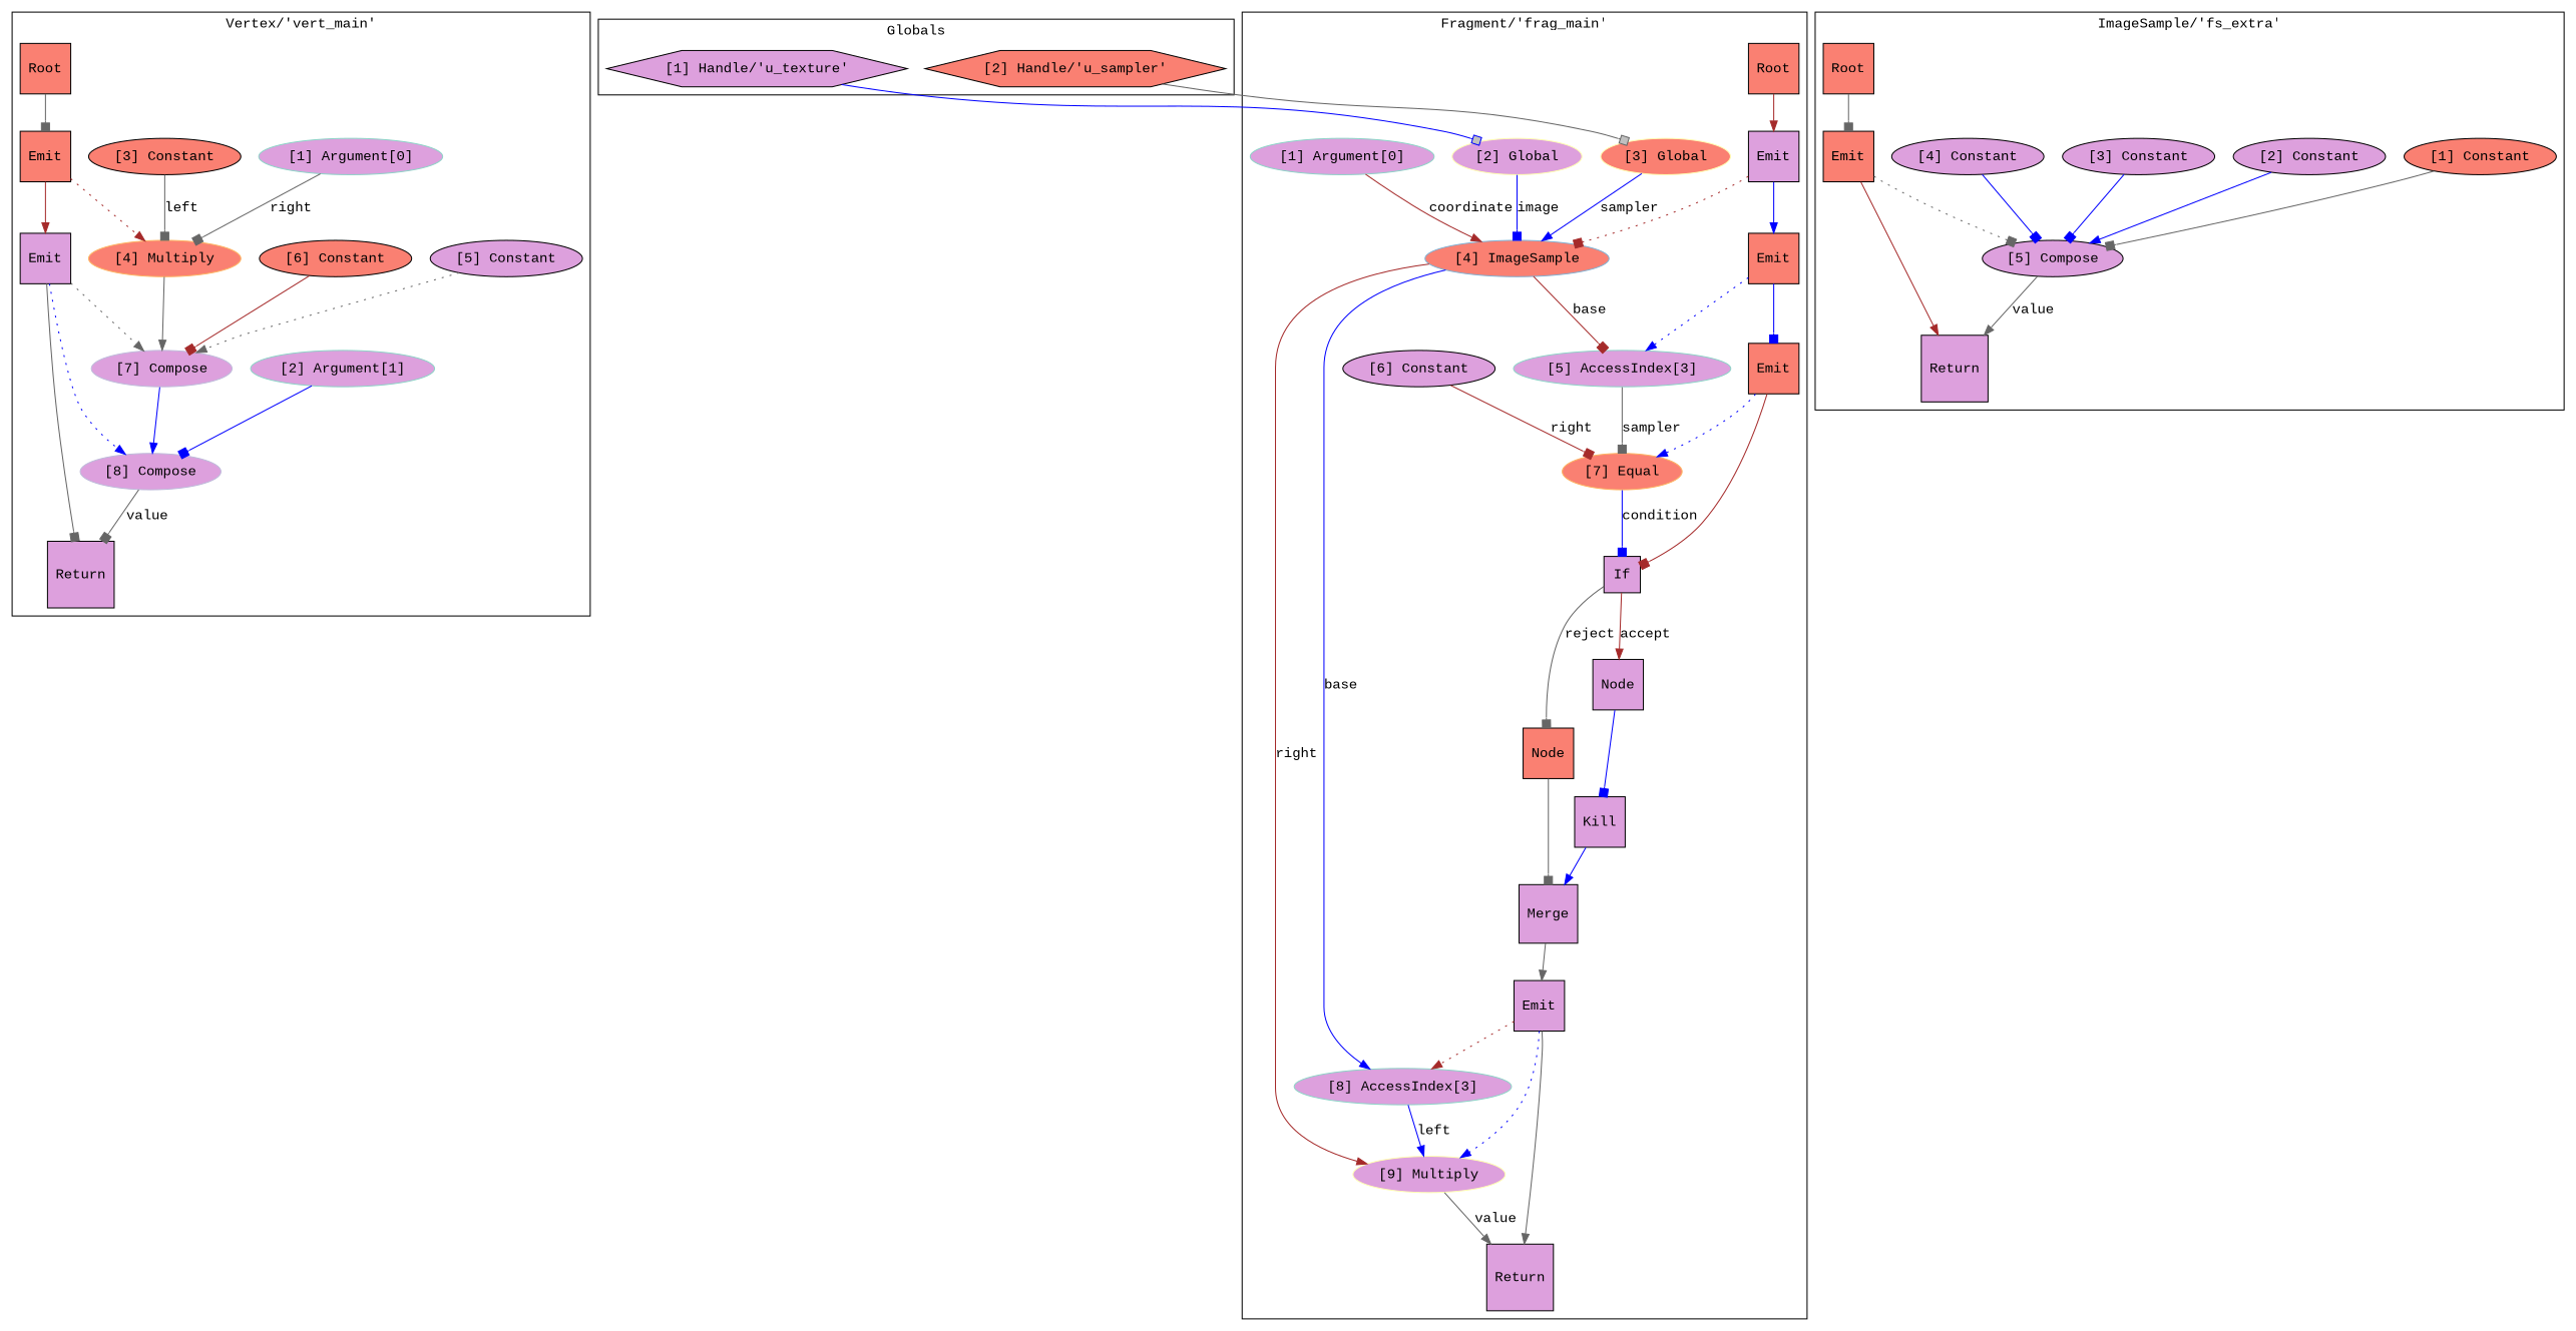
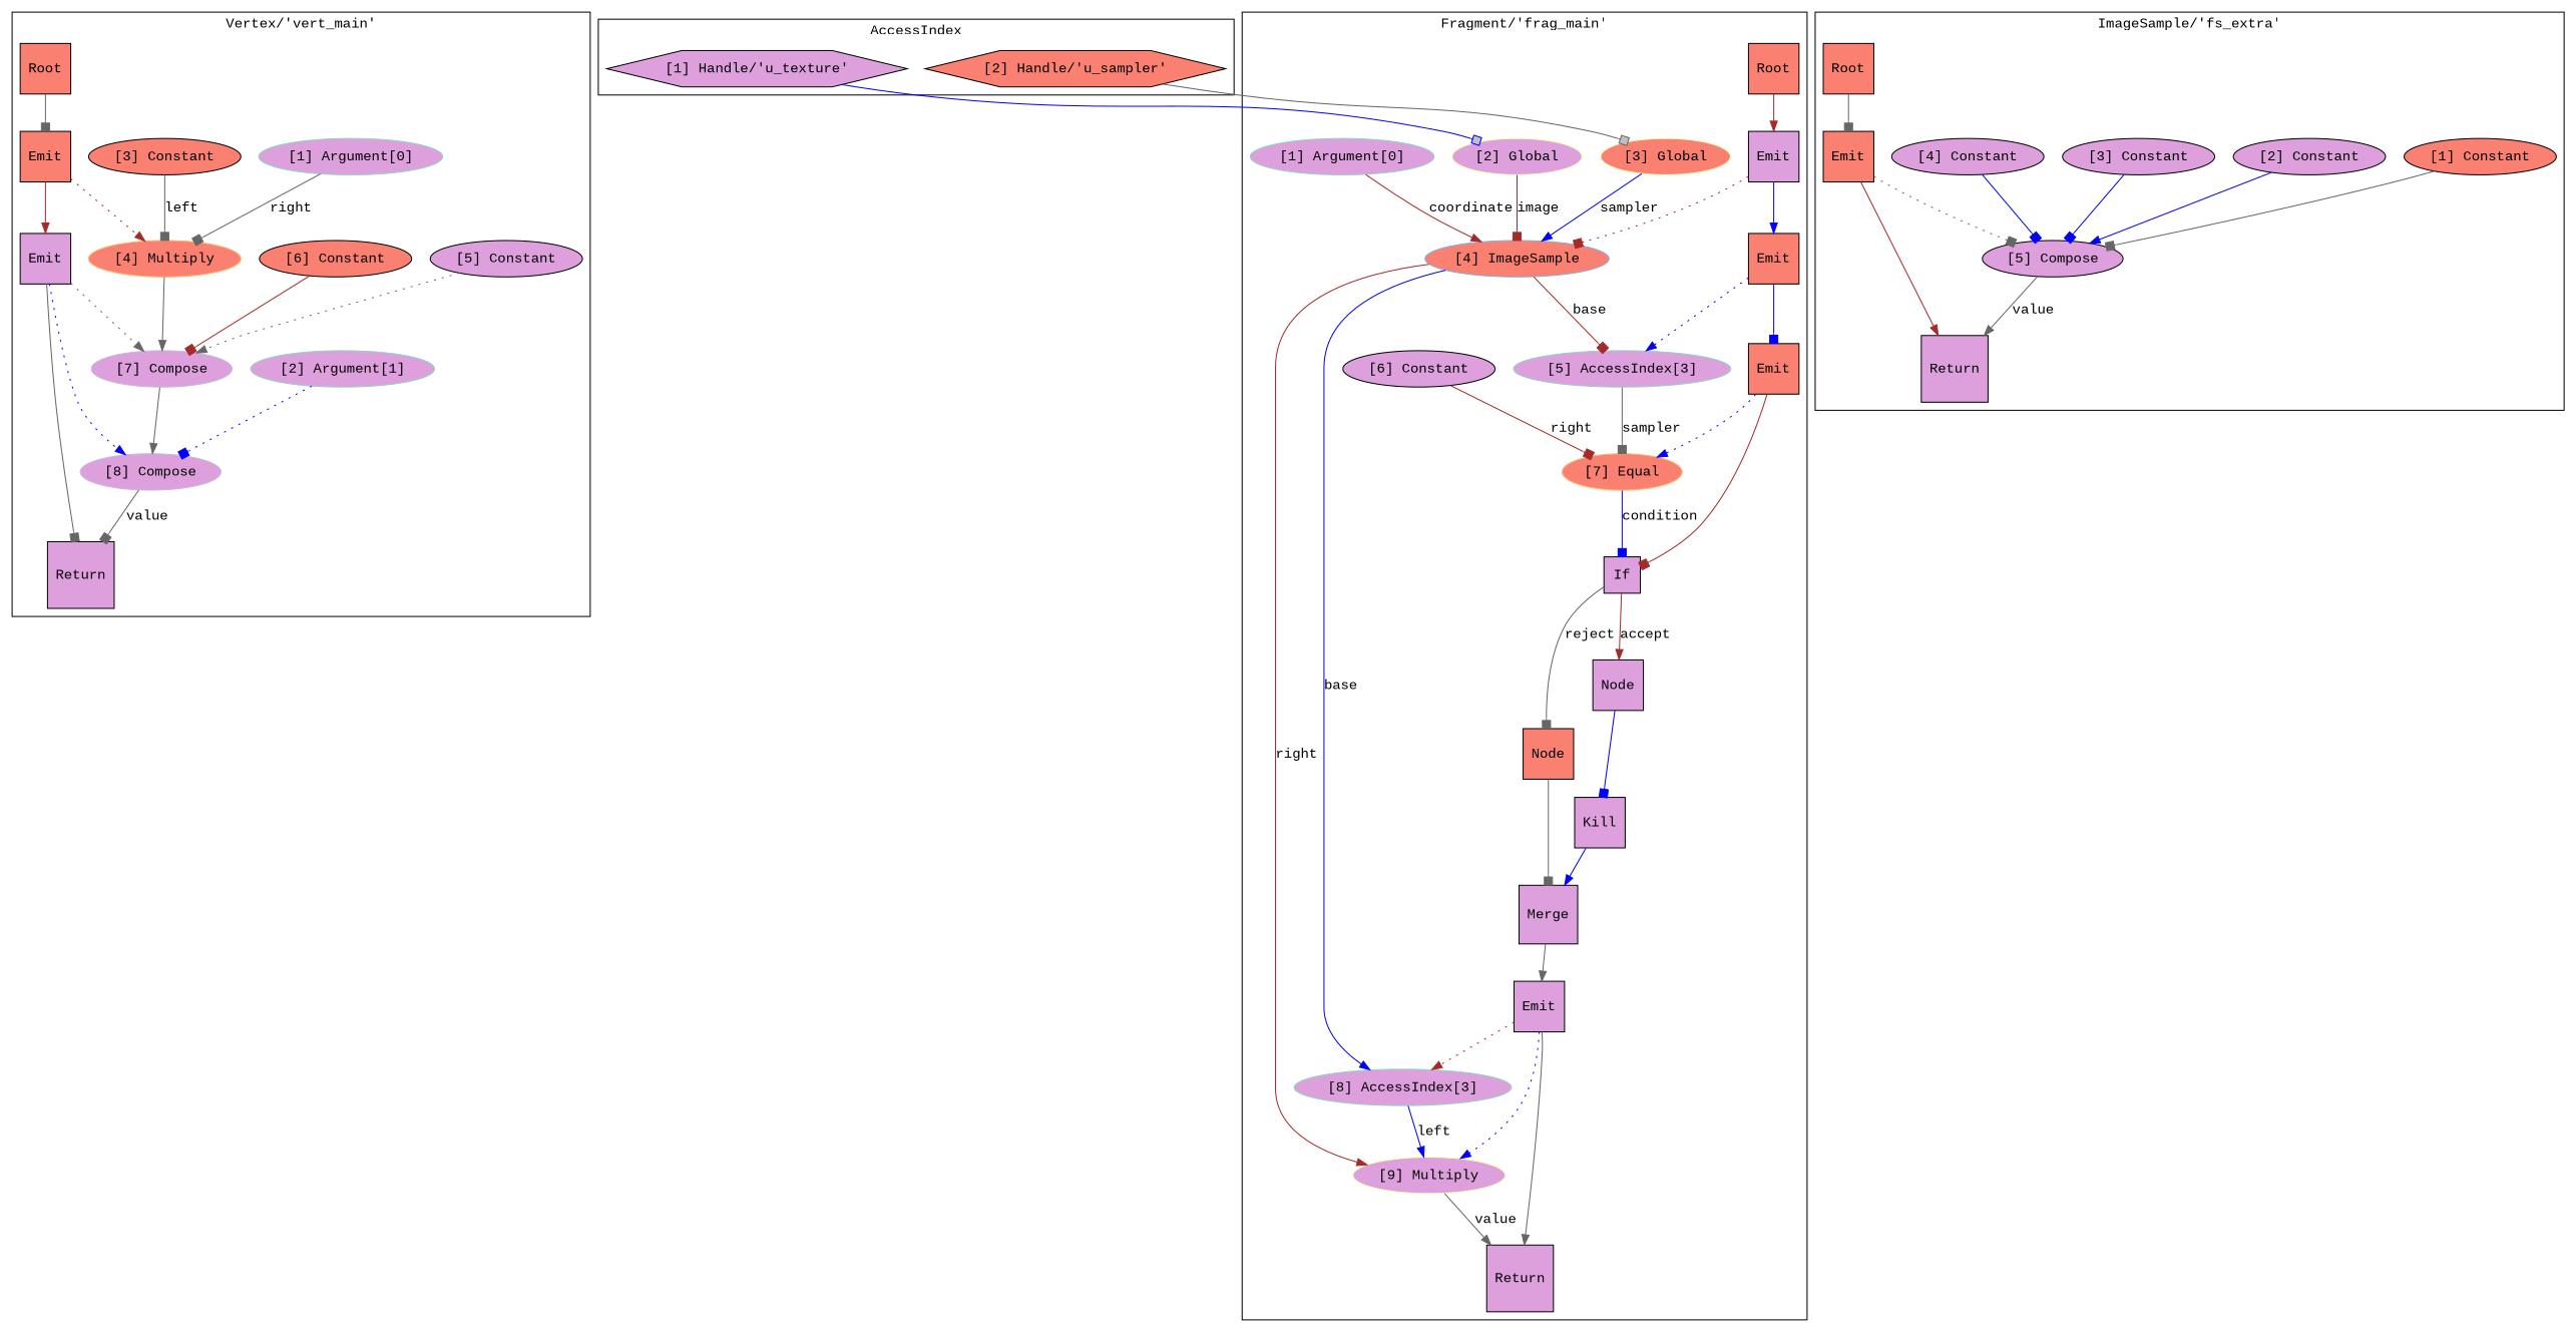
  digraph {
    fontname="Liberation Mono"
    node [fillcolor=plum fontname="Liberation Mono" style=filled]
    edge [arrowhead=normal color=gray40 fontname="Liberation Mono"]
    n1 [color="#8dd3c7" label="[1] Argument[0]"]
    n2 [color="#fdb462" fillcolor=salmon label="[4] Multiply"]
    n3 [color="#8dd3c7" label="[2] Argument[1]"]
    n4 [color="#bebada" label="[8] Compose"]
    n5 [fillcolor=salmon label="[3] Constant"]
    n6 [color="#bebada" label="[7] Compose"]
    n7 [label="[5] Constant"]
    n8 [fillcolor=salmon label="[6] Constant"]
    n9 [label=Return shape=square]
    n10 [fillcolor=salmon label=Root shape=square]
    n11 [fillcolor=salmon label=Emit shape=square]
    n12 [label=Emit shape=square]
    n13 [label="[1] Handle/'u_texture'" shape=hexagon]
    n14 [fillcolor=salmon label="[2] Handle/'u_sampler'" shape=hexagon]
    n15 [color="#ffffb3" label="[2] Global"]
    n16 [color="#ffffb3" fillcolor=salmon label="[3] Global"]
    n17 [color="#8dd3c7" label="[1] Argument[0]"]
    n18 [color="#80b1d3" fillcolor=salmon label="[4] ImageSample"]
    n19 [color="#8dd3c7" label="[5] AccessIndex[3]"]
    n20 [color="#8dd3c7" label="[8] AccessIndex[3]"]
    n21 [color="#ffffb3" label="[9] Multiply"]
    n22 [color="#fdb462" fillcolor=salmon label="[7] Equal"]
    n23 [label="[6] Constant"]
    n24 [label=If shape=square]
    n25 [label=Return shape=square]
    n26 [fillcolor=salmon label=Root shape=square]
    n27 [label=Emit shape=square]
    n28 [fillcolor=salmon label=Emit shape=square]
    n29 [fillcolor=salmon label=Emit shape=square]
    n30 [label="Node" shape=square]
    n31 [fillcolor=salmon label="Node" shape=square]
    n32 [label=Kill shape=square]
    n33 [label=Merge shape=square]
    n34 [label=Emit shape=square]
    n35 [fillcolor=salmon label="[1] Constant"]
    n36 [label="[5] Compose"]
    n37 [label="[2] Constant"]
    n38 [label="[3] Constant"]
    n39 [label="[4] Constant"]
    n40 [label=Return shape=square]
    n41 [fillcolor=salmon label=Root shape=square]
    n42 [fillcolor=salmon label=Emit shape=square]
    subgraph cluster_1 {
      label="Vertex/'vert_main'"
      n1
      n2
      n3
      n4
      n5
      n6
      n7
      n8
      n9
      n10
      n11
      n12
    }
    subgraph cluster_2 {
-     label=Globals
+     label=AccessIndex
      n13
      n14
    }
    subgraph cluster_3 {
      label="Fragment/'frag_main'"
      n15
      n16
      n17
      n18
      n19
      n20
      n21
      n22
      n23
      n24
      n25
      n26
      n27
      n28
      n29
      n30
      n31
      n32
      n33
      n34
    }
    subgraph cluster_4 {
      label="ImageSample/'fs_extra'"
      n35
      n36
      n37
      n38
      n39
      n40
      n41
      n42
    }
    n1 -> n2 [arrowhead=box label=right]
    n2 -> n6
-   n3 -> n4 [arrowhead=box color=blue]
+   n3 -> n4 [arrowhead=box color=blue style=dotted]
    n4 -> n9 [arrowhead=box label=value]
    n5 -> n2 [arrowhead=box label=left]
-   n6 -> n4 [color=blue]
+   n6 -> n4
    n7 -> n6 [style=dotted]
    n8 -> n6 [arrowhead=box color=brown]
    n10 -> n11 [arrowhead=box]
    n11 -> n2 [color=brown style=dotted]
    n11 -> n12 [color=brown]
    n12 -> n4 [color=blue style=dotted]
    n12 -> n6 [style=dotted]
    n12 -> n9 [arrowhead=box]
    n13 -> n15 [arrowhead=box color=blue fillcolor=gray]
    n14 -> n16 [arrowhead=box fillcolor=gray]
-   n15 -> n18 [arrowhead=box color=blue label=image]
+   n15 -> n18 [arrowhead=box color=brown label=image]
    n16 -> n18 [color=blue label=sampler]
    n17 -> n18 [color=brown label=coordinate]
    n18 -> n19 [arrowhead=box color=brown label=base]
    n18 -> n20 [color=blue label=base]
    n18 -> n21 [color=brown label=right]
    n19 -> n22 [arrowhead=box label=sampler]
    n20 -> n21 [color=blue label=left]
    n21 -> n25 [label=value]
    n22 -> n24 [arrowhead=box color=blue label=condition]
    n23 -> n22 [arrowhead=box color=brown label=right]
    n24 -> n30 [color=brown label=accept]
    n24 -> n31 [arrowhead=box label=reject]
    n26 -> n27 [color=brown]
    n27 -> n18 [arrowhead=box color=brown style=dotted]
    n27 -> n28 [color=blue]
    n28 -> n19 [color=blue style=dotted]
    n28 -> n29 [arrowhead=box color=blue]
    n29 -> n22 [color=blue style=dotted]
    n29 -> n24 [arrowhead=box color=brown]
    n30 -> n32 [arrowhead=box color=blue]
    n31 -> n33 [arrowhead=box]
    n32 -> n33 [color=blue]
    n33 -> n34
    n34 -> n20 [color=brown style=dotted]
    n34 -> n21 [color=blue style=dotted]
    n34 -> n25
    n35 -> n36 [arrowhead=box]
    n36 -> n40 [label=value]
    n37 -> n36 [color=blue]
    n38 -> n36 [arrowhead=box color=blue]
    n39 -> n36 [arrowhead=box color=blue]
    n41 -> n42 [arrowhead=box]
    n42 -> n36 [arrowhead=box style=dotted]
    n42 -> n40 [color=brown]
  }
